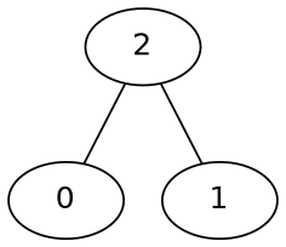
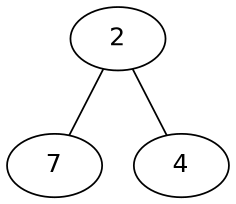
  graph {
    fontname="DejaVu Sans"
    node [fontname="DejaVu Sans"]
    edge [fontname="DejaVu Sans"]
-   n1 [label=0 weight=0]
-   n2 [label=1 weight=1]
+   n1 [label=7 weight=0]
+   n2 [label=4 weight=1]
    n3 [label=2 weight=2]
    n3 -- n1
    n3 -- n2
  }
